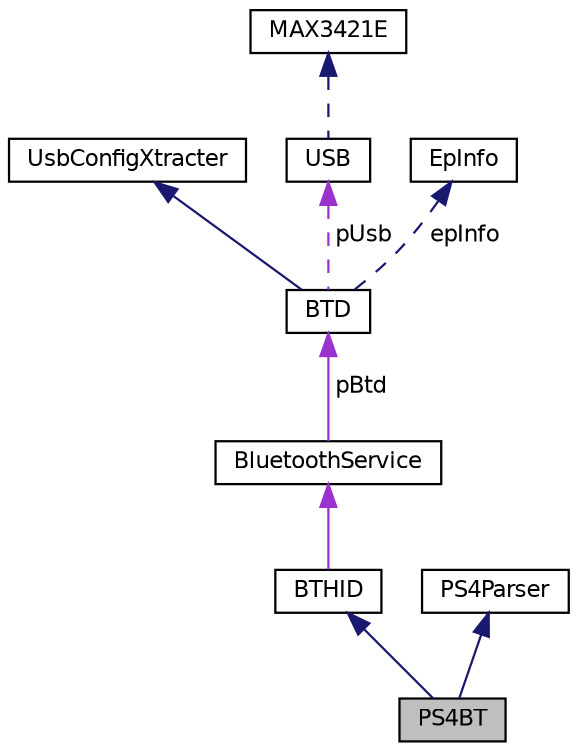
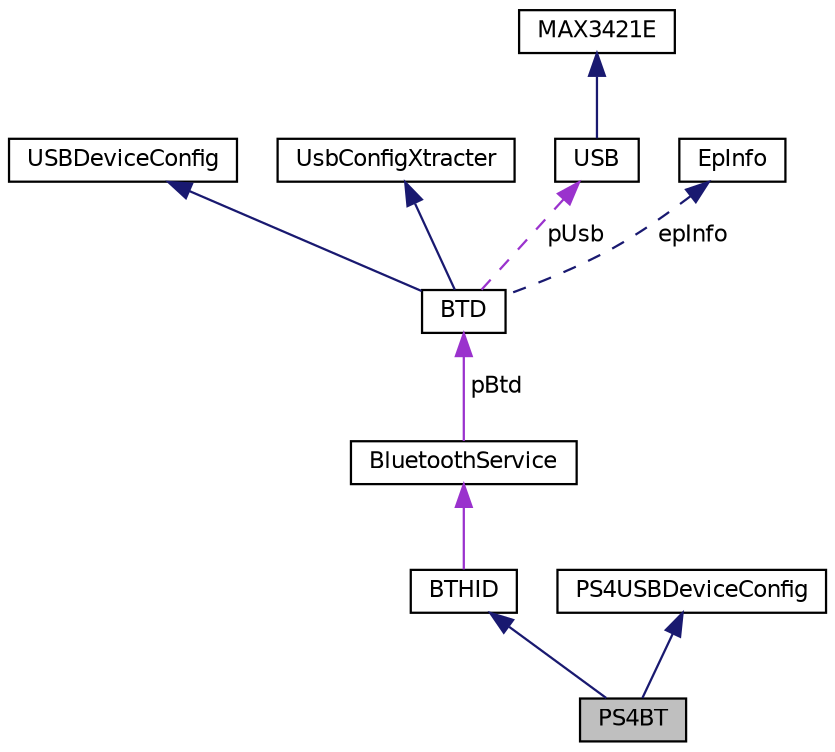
  digraph {
    node [color=black fillcolor=white fontname=Helvetica fontsize=10 shape=record style=filled]
    edge [color=midnightblue dir=back fontname=Helvetica fontsize=10 labelfontname=Helvetica labelfontsize=10 style=solid]
    n1 [fillcolor=grey75 fontcolor=black height=0.2 label=PS4BT width=0.4]
    n2 [height=0.2 label=BTHID width=0.4]
    n3 [height=0.2 label=BluetoothService width=0.4]
    n4 [height=0.2 label=BTD width=0.4]
+   n5 [height=0.2 label=USBDeviceConfig width=0.4]
    n6 [height=0.2 label=UsbConfigXtracter width=0.4]
    n7 [height=0.2 label=USB width=0.4]
    n8 [height=0.2 label=MAX3421E width=0.4]
    n9 [height=0.2 label=EpInfo width=0.4]
-   n10 [height=0.2 label=PS4Parser width=0.4]
+   n10 [height=0.2 label=PS4USBDeviceConfig width=0.4]
    n2 -> n1
    n3 -> n2 [color=darkorchid3]
    n4 -> n3 [color=darkorchid3 label=" pBtd"]
+   n5 -> n4
    n6 -> n4
    n7 -> n4 [color=darkorchid3 label=" pUsb" style=dashed]
-   n8 -> n7 [style=dashed]
+   n8 -> n7
    n9 -> n4 [label=" epInfo" style=dashed]
    n10 -> n1
  }
